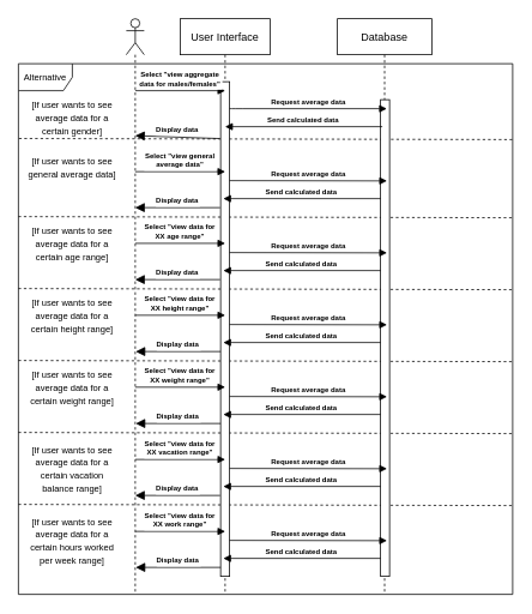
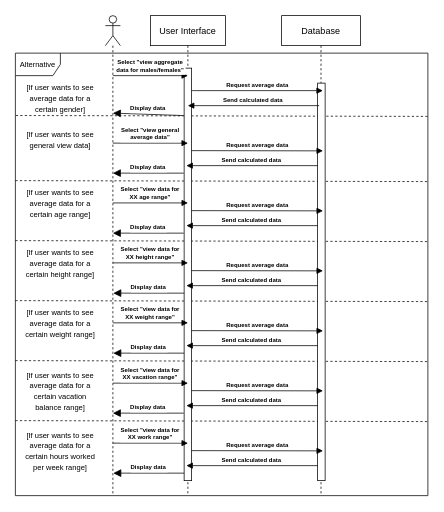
  <mxCell id="0" />
  <mxCell id="1" parent="0" />
  <mxCell id="2" value="" style="endArrow=none;dashed=1;html=1;rounded=0;fontSize=10;exitX=0.001;exitY=0.141;exitDx=0;exitDy=0;exitPerimeter=0;entryX=1;entryY=0.143;entryDx=0;entryDy=0;entryPerimeter=0;" edge="1" parent="1"><mxGeometry width="50" height="50" relative="1" as="geometry"><mxPoint x="20" y="560" as="sourcePoint" /><mxPoint x="569.45" y="561.28" as="targetPoint" /></mxGeometry></mxCell>
  <mxCell id="3" value="&lt;font style=&quot;font-size: 10px;&quot;&gt;Alternative&lt;/font&gt;" style="shape=umlFrame;whiteSpace=wrap;html=1;" parent="1" vertex="1"><mxGeometry x="20" y="70" width="550" height="590" as="geometry" /></mxCell>
  <mxCell id="4" value="" style="endArrow=none;dashed=1;html=1;rounded=0;fontSize=10;exitX=0.001;exitY=0.141;exitDx=0;exitDy=0;exitPerimeter=0;entryX=1;entryY=0.143;entryDx=0;entryDy=0;entryPerimeter=0;" edge="1" parent="1"><mxGeometry width="50" height="50" relative="1" as="geometry"><mxPoint x="20" y="480" as="sourcePoint" /><mxPoint x="569.45" y="481.28" as="targetPoint" /></mxGeometry></mxCell>
  <mxCell id="5" value="" style="endArrow=none;dashed=1;html=1;rounded=0;fontSize=10;exitX=0.001;exitY=0.141;exitDx=0;exitDy=0;exitPerimeter=0;entryX=1;entryY=0.143;entryDx=0;entryDy=0;entryPerimeter=0;" edge="1" parent="1"><mxGeometry width="50" height="50" relative="1" as="geometry"><mxPoint x="20" y="240" as="sourcePoint" /><mxPoint x="569.45" y="241.28" as="targetPoint" /></mxGeometry></mxCell>
  <mxCell id="6" value="" style="endArrow=none;dashed=1;html=1;rounded=0;fontSize=10;exitX=0.001;exitY=0.141;exitDx=0;exitDy=0;exitPerimeter=0;entryX=1;entryY=0.143;entryDx=0;entryDy=0;entryPerimeter=0;" edge="1" parent="1" source="3" target="3"><mxGeometry width="50" height="50" relative="1" as="geometry"><mxPoint x="210" y="310" as="sourcePoint" /><mxPoint x="260" y="260" as="targetPoint" /></mxGeometry></mxCell>
  <mxCell id="7" value="" style="endArrow=none;dashed=1;html=1;rounded=0;fontSize=10;exitX=0.001;exitY=0.141;exitDx=0;exitDy=0;exitPerimeter=0;entryX=1;entryY=0.143;entryDx=0;entryDy=0;entryPerimeter=0;" edge="1" parent="1"><mxGeometry width="50" height="50" relative="1" as="geometry"><mxPoint x="20" y="400" as="sourcePoint" /><mxPoint x="569.45" y="401.28" as="targetPoint" /></mxGeometry></mxCell>
  <mxCell id="8" value="" style="endArrow=none;dashed=1;html=1;rounded=0;fontSize=10;exitX=0.001;exitY=0.141;exitDx=0;exitDy=0;exitPerimeter=0;entryX=1;entryY=0.143;entryDx=0;entryDy=0;entryPerimeter=0;" edge="1" parent="1"><mxGeometry width="50" height="50" relative="1" as="geometry"><mxPoint x="20" y="320" as="sourcePoint" /><mxPoint x="569.45" y="321.28" as="targetPoint" /></mxGeometry></mxCell>
  <mxCell id="9" value="Database" style="shape=umlLifeline;perimeter=lifelinePerimeter;container=0;collapsible=0;recursiveResize=0;rounded=0;shadow=0;strokeWidth=1;" parent="1" vertex="1"><mxGeometry x="375" y="20" width="105" height="640" as="geometry" /></mxCell>
  <mxCell id="10" value="" style="html=1;points=[];perimeter=orthogonalPerimeter;fontSize=10;" parent="1" vertex="1"><mxGeometry x="423" y="110" width="10" height="530" as="geometry" /></mxCell>
  <mxCell id="11" value="User Interface" style="shape=umlLifeline;perimeter=lifelinePerimeter;container=1;collapsible=0;recursiveResize=0;rounded=0;shadow=0;strokeWidth=1;" parent="1" vertex="1"><mxGeometry x="200" y="20" width="100" height="640" as="geometry" /></mxCell>
  <mxCell id="12" value="" style="html=1;points=[];perimeter=orthogonalPerimeter;fontSize=10;" parent="11" vertex="1"><mxGeometry x="45" y="70" width="10" height="550" as="geometry" /></mxCell>
  <mxCell id="13" value="Select &quot;view aggregate &#10;data for males/females&quot;" style="verticalAlign=bottom;startArrow=none;endArrow=block;startSize=8;shadow=0;strokeWidth=1;startFill=0;entryX=0.5;entryY=0.229;entryDx=0;entryDy=0;entryPerimeter=0;fontSize=8;fontStyle=1" parent="11" edge="1"><mxGeometry relative="1" as="geometry"><mxPoint x="-49.995" y="80" as="sourcePoint" /><mxPoint x="50.13" y="80" as="targetPoint" /></mxGeometry></mxCell>
  <mxCell id="14" value="Send calculated data" style="verticalAlign=bottom;endArrow=block;shadow=0;strokeWidth=1;fontSize=8;fontStyle=1" edge="1" parent="11"><mxGeometry relative="1" as="geometry"><mxPoint x="225" y="120" as="sourcePoint" /><mxPoint x="50" y="120" as="targetPoint" /></mxGeometry></mxCell>
  <mxCell id="15" value="Request average data" style="verticalAlign=bottom;endArrow=block;shadow=0;strokeWidth=1;fontSize=8;fontStyle=1;exitX=0.985;exitY=0.129;exitDx=0;exitDy=0;exitPerimeter=0;" edge="1" parent="11"><mxGeometry relative="1" as="geometry"><mxPoint x="55.0" y="180.0" as="sourcePoint" /><mxPoint x="230.15" y="180.33" as="targetPoint" /></mxGeometry></mxCell>
  <mxCell id="16" value="Request average data" style="verticalAlign=bottom;endArrow=block;shadow=0;strokeWidth=1;fontSize=8;fontStyle=1;exitX=0.985;exitY=0.129;exitDx=0;exitDy=0;exitPerimeter=0;" edge="1" parent="11"><mxGeometry relative="1" as="geometry"><mxPoint x="55" y="260.0" as="sourcePoint" /><mxPoint x="230.15" y="260.33" as="targetPoint" /></mxGeometry></mxCell>
  <mxCell id="17" value="Request average data" style="verticalAlign=bottom;endArrow=block;shadow=0;strokeWidth=1;fontSize=8;fontStyle=1;exitX=0.985;exitY=0.129;exitDx=0;exitDy=0;exitPerimeter=0;" edge="1" parent="11"><mxGeometry relative="1" as="geometry"><mxPoint x="55" y="340" as="sourcePoint" /><mxPoint x="230.15" y="340.33" as="targetPoint" /></mxGeometry></mxCell>
  <mxCell id="18" value="Display data" style="verticalAlign=bottom;startArrow=block;endArrow=none;startSize=8;shadow=0;strokeWidth=1;startFill=1;fontSize=8;fontStyle=1;endFill=0;entryX=-0.054;entryY=0.261;entryDx=0;entryDy=0;entryPerimeter=0;" edge="1" parent="11"><mxGeometry relative="1" as="geometry"><mxPoint x="-49.455" y="370" as="sourcePoint" /><mxPoint x="45.0" y="370.03" as="targetPoint" /></mxGeometry></mxCell>
  <mxCell id="19" value="Request average data" style="verticalAlign=bottom;endArrow=block;shadow=0;strokeWidth=1;fontSize=8;fontStyle=1;exitX=0.985;exitY=0.129;exitDx=0;exitDy=0;exitPerimeter=0;" edge="1" parent="11"><mxGeometry relative="1" as="geometry"><mxPoint x="55" y="420" as="sourcePoint" /><mxPoint x="230.15" y="420.33" as="targetPoint" /></mxGeometry></mxCell>
  <mxCell id="20" value="Display data" style="verticalAlign=bottom;startArrow=block;endArrow=none;startSize=8;shadow=0;strokeWidth=1;startFill=1;fontSize=8;fontStyle=1;endFill=0;entryX=-0.054;entryY=0.261;entryDx=0;entryDy=0;entryPerimeter=0;" edge="1" parent="11"><mxGeometry relative="1" as="geometry"><mxPoint x="-49.455" y="450.0" as="sourcePoint" /><mxPoint x="45" y="450.03" as="targetPoint" /></mxGeometry></mxCell>
  <mxCell id="21" value="Request average data" style="verticalAlign=bottom;endArrow=block;shadow=0;strokeWidth=1;fontSize=8;fontStyle=1;exitX=0.985;exitY=0.129;exitDx=0;exitDy=0;exitPerimeter=0;" edge="1" parent="11"><mxGeometry relative="1" as="geometry"><mxPoint x="55" y="500.0" as="sourcePoint" /><mxPoint x="230.15" y="500.33" as="targetPoint" /></mxGeometry></mxCell>
  <mxCell id="22" value="Request average data" style="verticalAlign=bottom;endArrow=block;shadow=0;strokeWidth=1;fontSize=8;fontStyle=1;exitX=0.985;exitY=0.129;exitDx=0;exitDy=0;exitPerimeter=0;" edge="1" parent="11"><mxGeometry relative="1" as="geometry"><mxPoint x="55" y="580.0" as="sourcePoint" /><mxPoint x="230.15" y="580.33" as="targetPoint" /></mxGeometry></mxCell>
  <mxCell id="23" value="Display data" style="verticalAlign=bottom;startArrow=block;endArrow=none;startSize=8;shadow=0;strokeWidth=1;startFill=1;fontSize=8;fontStyle=1;endFill=0;entryX=-0.054;entryY=0.261;entryDx=0;entryDy=0;entryPerimeter=0;" edge="1" parent="11"><mxGeometry relative="1" as="geometry"><mxPoint x="-49.455" y="610.0" as="sourcePoint" /><mxPoint x="45.0" y="610.03" as="targetPoint" /></mxGeometry></mxCell>
  <mxCell id="24" value="&lt;font style=&quot;font-size: 10px;&quot;&gt;[If user wants to see average data for a certain gender]&lt;/font&gt;" style="text;html=1;strokeColor=none;fillColor=none;align=center;verticalAlign=middle;whiteSpace=wrap;rounded=0;" parent="1" vertex="1"><mxGeometry x="30" y="110" width="100" height="40" as="geometry" /></mxCell>
  <mxCell id="25" value="" style="shape=umlLifeline;participant=umlActor;perimeter=lifelinePerimeter;whiteSpace=wrap;html=1;container=1;collapsible=0;recursiveResize=0;verticalAlign=top;spacingTop=36;outlineConnect=0;" parent="1" vertex="1"><mxGeometry x="140" y="20" width="20" height="640" as="geometry" /></mxCell>
  <mxCell id="26" value="Request average data" style="verticalAlign=bottom;endArrow=block;shadow=0;strokeWidth=1;fontSize=8;fontStyle=1;" parent="1" source="12" edge="1"><mxGeometry relative="1" as="geometry"><mxPoint x="260" y="120" as="sourcePoint" /><mxPoint x="430" y="120" as="targetPoint" /><Array as="points"><mxPoint x="260" y="120" /></Array></mxGeometry></mxCell>
  <mxCell id="27" value="Display data" style="verticalAlign=bottom;startArrow=block;endArrow=none;startSize=8;shadow=0;strokeWidth=1;startFill=1;fontSize=8;fontStyle=1;endFill=0;entryX=-0.077;entryY=0.115;entryDx=0;entryDy=0;entryPerimeter=0;" edge="1" parent="1" target="12"><mxGeometry relative="1" as="geometry"><mxPoint x="150.005" y="150" as="sourcePoint" /><mxPoint x="240" y="150" as="targetPoint" /></mxGeometry></mxCell>
  <mxCell id="28" value="&lt;span style=&quot;font-size: 10px;&quot;&gt;[If user wants to see average data for a certain age range]&lt;/span&gt;" style="text;html=1;strokeColor=none;fillColor=none;align=center;verticalAlign=middle;whiteSpace=wrap;rounded=0;" vertex="1" parent="1"><mxGeometry x="30" y="250" width="100" height="40" as="geometry" /></mxCell>
  <mxCell id="29" value="&lt;span style=&quot;font-size: 10px;&quot;&gt;[If user wants to see average data for a certain height range]&lt;/span&gt;" style="text;html=1;strokeColor=none;fillColor=none;align=center;verticalAlign=middle;whiteSpace=wrap;rounded=0;" vertex="1" parent="1"><mxGeometry x="30" y="330" width="100" height="40" as="geometry" /></mxCell>
  <mxCell id="30" value="&lt;span style=&quot;font-size: 10px;&quot;&gt;[If user wants to see average data for a certain weight range]&lt;/span&gt;" style="text;html=1;strokeColor=none;fillColor=none;align=center;verticalAlign=middle;whiteSpace=wrap;rounded=0;" vertex="1" parent="1"><mxGeometry x="30" y="410" width="100" height="40" as="geometry" /></mxCell>
  <mxCell id="31" value="&lt;span style=&quot;font-size: 10px;&quot;&gt;[If user wants to see average data for a certain vacation balance range]&lt;/span&gt;" style="text;html=1;strokeColor=none;fillColor=none;align=center;verticalAlign=middle;whiteSpace=wrap;rounded=0;" vertex="1" parent="1"><mxGeometry x="30" y="490" width="100" height="60" as="geometry" /></mxCell>
  <mxCell id="32" value="&lt;span style=&quot;font-size: 10px;&quot;&gt;[If user wants to see average data for a certain hours worked per week range]&lt;/span&gt;" style="text;html=1;strokeColor=none;fillColor=none;align=center;verticalAlign=middle;whiteSpace=wrap;rounded=0;" vertex="1" parent="1"><mxGeometry x="30" y="570" width="100" height="60" as="geometry" /></mxCell>
- <mxCell id="33" value="&lt;font style=&quot;font-size: 10px;&quot;&gt;[If user wants to see general average data]&lt;/font&gt;" style="text;html=1;strokeColor=none;fillColor=none;align=center;verticalAlign=middle;whiteSpace=wrap;rounded=0;" vertex="1" parent="1"><mxGeometry x="30" y="170" width="100" height="30" as="geometry" /></mxCell>
+ <mxCell id="33" value="&lt;font style=&quot;font-size: 10px;&quot;&gt;[If user wants to see general view data]&lt;/font&gt;" style="text;html=1;strokeColor=none;fillColor=none;align=center;verticalAlign=middle;whiteSpace=wrap;rounded=0;" vertex="1" parent="1"><mxGeometry x="30" y="170" width="100" height="30" as="geometry" /></mxCell>
  <mxCell id="34" value="Select &quot;view general &#10;average data&quot;" style="verticalAlign=bottom;startArrow=none;endArrow=block;startSize=8;shadow=0;strokeWidth=1;startFill=0;entryX=0.5;entryY=0.229;entryDx=0;entryDy=0;entryPerimeter=0;fontSize=8;fontStyle=1" edge="1" parent="1"><mxGeometry relative="1" as="geometry"><mxPoint x="149.995" y="190" as="sourcePoint" /><mxPoint x="250.12" y="190" as="targetPoint" /></mxGeometry></mxCell>
  <mxCell id="35" value="Send calculated data" style="verticalAlign=bottom;endArrow=block;shadow=0;strokeWidth=1;fontSize=8;fontStyle=1" edge="1" parent="1"><mxGeometry relative="1" as="geometry"><mxPoint x="423" y="220" as="sourcePoint" /><mxPoint x="248" y="220" as="targetPoint" /></mxGeometry></mxCell>
  <mxCell id="36" value="Display data" style="verticalAlign=bottom;startArrow=block;endArrow=none;startSize=8;shadow=0;strokeWidth=1;startFill=1;fontSize=8;fontStyle=1;endFill=0;entryX=-0.054;entryY=0.261;entryDx=0;entryDy=0;entryPerimeter=0;" edge="1" parent="1"><mxGeometry relative="1" as="geometry"><mxPoint x="149.995" y="230" as="sourcePoint" /><mxPoint x="244.45" y="230.03" as="targetPoint" /></mxGeometry></mxCell>
  <mxCell id="37" value="Select &quot;view data for &#10;XX age range&quot;" style="verticalAlign=bottom;startArrow=none;endArrow=block;startSize=8;shadow=0;strokeWidth=1;startFill=0;entryX=0.5;entryY=0.229;entryDx=0;entryDy=0;entryPerimeter=0;fontSize=8;fontStyle=1" edge="1" parent="1"><mxGeometry relative="1" as="geometry"><mxPoint x="149.995" y="269.74" as="sourcePoint" /><mxPoint x="250.12" y="269.74" as="targetPoint" /></mxGeometry></mxCell>
  <mxCell id="38" value="Send calculated data" style="verticalAlign=bottom;endArrow=block;shadow=0;strokeWidth=1;fontSize=8;fontStyle=1" edge="1" parent="1"><mxGeometry relative="1" as="geometry"><mxPoint x="423" y="300" as="sourcePoint" /><mxPoint x="248" y="300" as="targetPoint" /></mxGeometry></mxCell>
  <mxCell id="39" value="Display data" style="verticalAlign=bottom;startArrow=block;endArrow=none;startSize=8;shadow=0;strokeWidth=1;startFill=1;fontSize=8;fontStyle=1;endFill=0;entryX=-0.054;entryY=0.261;entryDx=0;entryDy=0;entryPerimeter=0;" edge="1" parent="1"><mxGeometry relative="1" as="geometry"><mxPoint x="149.995" y="310" as="sourcePoint" /><mxPoint x="244.45" y="310.03" as="targetPoint" /></mxGeometry></mxCell>
  <mxCell id="40" value="Select &quot;view data for &#10;XX height range&quot;" style="verticalAlign=bottom;startArrow=none;endArrow=block;startSize=8;shadow=0;strokeWidth=1;startFill=0;entryX=0.5;entryY=0.229;entryDx=0;entryDy=0;entryPerimeter=0;fontSize=8;fontStyle=1" edge="1" parent="1"><mxGeometry relative="1" as="geometry"><mxPoint x="149.995" y="349.67" as="sourcePoint" /><mxPoint x="250.12" y="349.67" as="targetPoint" /></mxGeometry></mxCell>
  <mxCell id="41" value="Send calculated data" style="verticalAlign=bottom;endArrow=block;shadow=0;strokeWidth=1;fontSize=8;fontStyle=1" edge="1" parent="1"><mxGeometry relative="1" as="geometry"><mxPoint x="423" y="380" as="sourcePoint" /><mxPoint x="248" y="380" as="targetPoint" /></mxGeometry></mxCell>
  <mxCell id="42" value="Select &quot;view data for &#10;XX weight range&quot;" style="verticalAlign=bottom;startArrow=none;endArrow=block;startSize=8;shadow=0;strokeWidth=1;startFill=0;entryX=0.5;entryY=0.229;entryDx=0;entryDy=0;entryPerimeter=0;fontSize=8;fontStyle=1" edge="1" parent="1"><mxGeometry relative="1" as="geometry"><mxPoint x="150.005" y="429.64" as="sourcePoint" /><mxPoint x="250.13" y="429.64" as="targetPoint" /></mxGeometry></mxCell>
  <mxCell id="43" value="Send calculated data" style="verticalAlign=bottom;endArrow=block;shadow=0;strokeWidth=1;fontSize=8;fontStyle=1" edge="1" parent="1"><mxGeometry relative="1" as="geometry"><mxPoint x="423" y="460" as="sourcePoint" /><mxPoint x="248" y="460" as="targetPoint" /></mxGeometry></mxCell>
  <mxCell id="44" value="Select &quot;view data for &#10;XX vacation range&quot;" style="verticalAlign=bottom;startArrow=none;endArrow=block;startSize=8;shadow=0;strokeWidth=1;startFill=0;entryX=0.5;entryY=0.229;entryDx=0;entryDy=0;entryPerimeter=0;fontSize=8;fontStyle=1" edge="1" parent="1"><mxGeometry relative="1" as="geometry"><mxPoint x="149.995" y="510" as="sourcePoint" /><mxPoint x="250.12" y="510" as="targetPoint" /></mxGeometry></mxCell>
  <mxCell id="45" value="Send calculated data" style="verticalAlign=bottom;endArrow=block;shadow=0;strokeWidth=1;fontSize=8;fontStyle=1" edge="1" parent="1"><mxGeometry relative="1" as="geometry"><mxPoint x="423" y="540" as="sourcePoint" /><mxPoint x="248" y="540" as="targetPoint" /></mxGeometry></mxCell>
  <mxCell id="46" value="Display data" style="verticalAlign=bottom;startArrow=block;endArrow=none;startSize=8;shadow=0;strokeWidth=1;startFill=1;fontSize=8;fontStyle=1;endFill=0;entryX=-0.054;entryY=0.261;entryDx=0;entryDy=0;entryPerimeter=0;" edge="1" parent="1"><mxGeometry relative="1" as="geometry"><mxPoint x="149.995" y="550" as="sourcePoint" /><mxPoint x="244.45" y="550.03" as="targetPoint" /></mxGeometry></mxCell>
  <mxCell id="47" value="Select &quot;view data for &#10;XX work range&quot;" style="verticalAlign=bottom;startArrow=none;endArrow=block;startSize=8;shadow=0;strokeWidth=1;startFill=0;entryX=0.5;entryY=0.229;entryDx=0;entryDy=0;entryPerimeter=0;fontSize=8;fontStyle=1" edge="1" parent="1"><mxGeometry relative="1" as="geometry"><mxPoint x="150.005" y="590" as="sourcePoint" /><mxPoint x="250.13" y="590" as="targetPoint" /></mxGeometry></mxCell>
  <mxCell id="48" value="Send calculated data" style="verticalAlign=bottom;endArrow=block;shadow=0;strokeWidth=1;fontSize=8;fontStyle=1" edge="1" parent="1"><mxGeometry relative="1" as="geometry"><mxPoint x="423" y="620" as="sourcePoint" /><mxPoint x="248" y="620" as="targetPoint" /></mxGeometry></mxCell>
